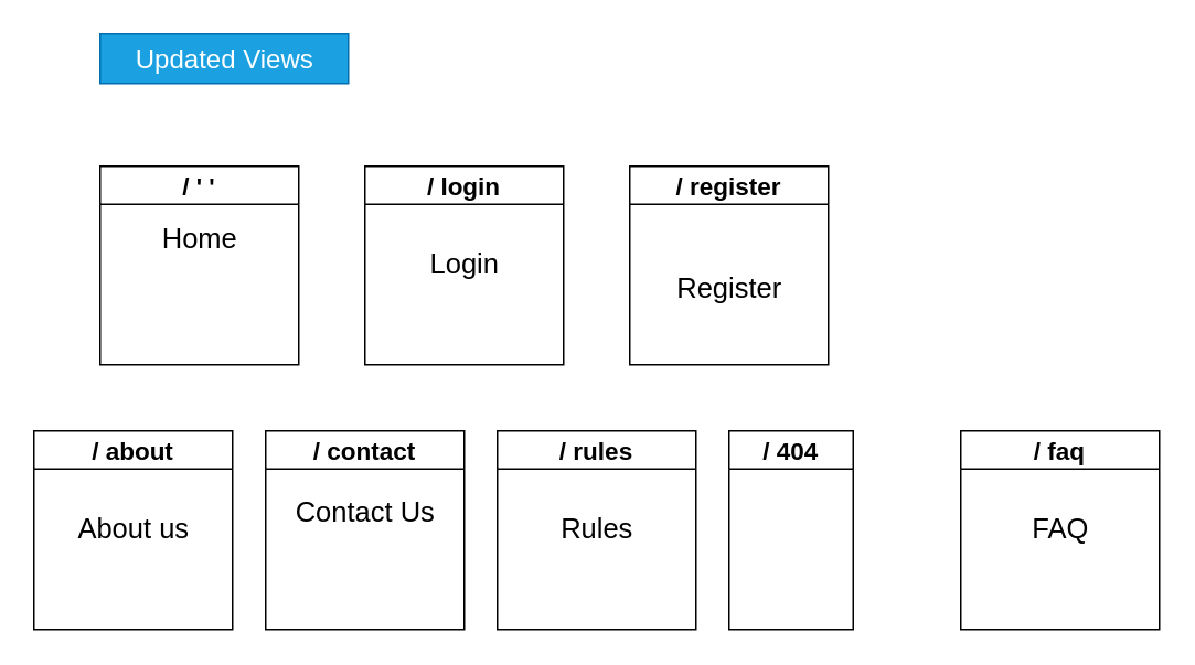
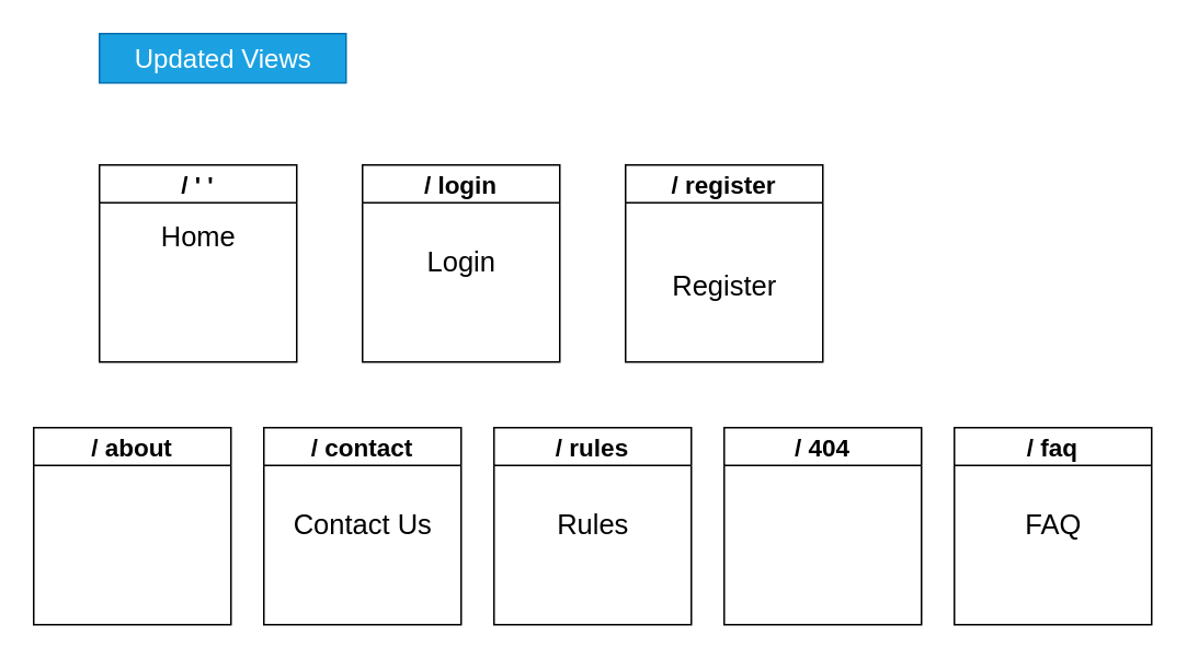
  <mxCell id="0" />
  <mxCell id="1" parent="0" />
  <mxCell id="2" value="/ about" style="swimlane;fontSize=15;" vertex="1" parent="1"><mxGeometry y="260" width="120" height="120" as="geometry" x="20" /></mxCell>
- <mxCell id="3" value="About us" style="text;html=1;align=center;verticalAlign=middle;resizable=0;points=[];autosize=1;fontSize=17;" vertex="1" parent="2"><mxGeometry x="20" y="45" width="80" height="30" as="geometry" /></mxCell>
  <mxCell id="4" value="Updated Views" style="text;html=1;align=center;verticalAlign=middle;resizable=0;points=[];autosize=1;fillColor=#1ba1e2;strokeColor=#006EAF;fontColor=#ffffff;fontSize=16;" vertex="1" parent="1"><mxGeometry x="60" y="20" width="150" height="30" as="geometry" /></mxCell>
  <mxCell id="5" value="/ login" style="swimlane;fontSize=15;" vertex="1" parent="1"><mxGeometry x="220" y="100" width="120" height="120" as="geometry" /></mxCell>
  <mxCell id="6" value="Login" style="text;html=1;align=center;verticalAlign=middle;resizable=0;points=[];autosize=1;fontSize=17;" vertex="1" parent="5"><mxGeometry x="30" y="45" width="60" height="30" as="geometry" /></mxCell>
  <mxCell id="7" value="/ register" style="swimlane;fontSize=15;" vertex="1" parent="1"><mxGeometry x="380" y="100" width="120" height="120" as="geometry" /></mxCell>
  <mxCell id="8" value="Register" style="text;html=1;align=center;verticalAlign=middle;resizable=0;points=[];autosize=1;fontSize=17;" vertex="1" parent="7"><mxGeometry x="20" y="60" width="80" height="30" as="geometry" /></mxCell>
  <mxCell id="9" value="/ ' '" style="swimlane;fontSize=15;" vertex="1" parent="1"><mxGeometry x="60" y="100" width="120" height="120" as="geometry" /></mxCell>
  <mxCell id="10" value="Home" style="text;html=1;align=center;verticalAlign=middle;resizable=0;points=[];autosize=1;fontSize=17;" vertex="1" parent="9"><mxGeometry x="30" y="30" width="60" height="30" as="geometry" /></mxCell>
  <mxCell id="11" value="/ contact" style="swimlane;fontSize=15;" vertex="1" parent="1"><mxGeometry x="160" y="260" width="120" height="120" as="geometry" /></mxCell>
- <mxCell id="12" value="Contact Us" style="text;html=1;align=center;verticalAlign=middle;resizable=0;points=[];autosize=1;fontSize=17;" vertex="1" parent="11"><mxGeometry x="10" y="35" width="100" height="30" as="geometry" /></mxCell>
+ <mxCell id="12" value="Contact Us" style="text;html=1;align=center;verticalAlign=middle;resizable=0;points=[];autosize=1;fontSize=17;" vertex="1" parent="11"><mxGeometry x="10" y="45" width="100" height="30" as="geometry" /></mxCell>
  <mxCell id="13" value="/ rules" style="swimlane;fontSize=15;" vertex="1" parent="1"><mxGeometry x="300" y="260" width="120" height="120" as="geometry" /></mxCell>
  <mxCell id="14" value="Rules" style="text;html=1;align=center;verticalAlign=middle;resizable=0;points=[];autosize=1;fontSize=17;" vertex="1" parent="13"><mxGeometry x="30" y="45" width="60" height="30" as="geometry" /></mxCell>
- <mxCell id="15" value="/ 404" style="swimlane;fontSize=15;" vertex="1" parent="1"><mxGeometry x="440" y="260" width="75" height="120" as="geometry" /></mxCell>
+ <mxCell id="15" value="/ 404" style="swimlane;fontSize=15;" vertex="1" parent="1"><mxGeometry x="440" y="260" width="120" height="120" as="geometry" /></mxCell>
  <mxCell id="16" value="/ faq" style="swimlane;fontSize=15;" vertex="1" parent="1"><mxGeometry x="580" y="260" width="120" height="120" as="geometry" /></mxCell>
  <mxCell id="17" value="FAQ" style="text;html=1;align=center;verticalAlign=middle;resizable=0;points=[];autosize=1;fontSize=17;" vertex="1" parent="16"><mxGeometry x="35" y="45" width="50" height="30" as="geometry" /></mxCell>
